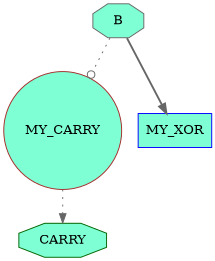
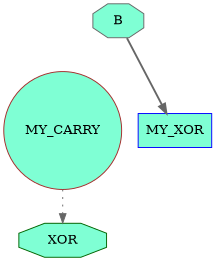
  digraph {
    node [fillcolor=aquamarine shape=octagon style=filled]
    edge [arrowhead=normal color=gray40 style=dotted]
    n1 [LABEL=AND2 color=brown label=MY_CARRY shape=circle]
-   CARRY [LABEL=OUTPUT color=darkgreen]
+   CARRY [LABEL=OUTPUT color=darkgreen label=XOR]
    MY_XOR [LABEL=XOR2 color=blue shape=box]
    B [LABEL=INPUT color=gray40]
    n1 -> CARRY
-   B -> n1 [arrowhead=odot]
    B -> MY_XOR [style=bold]
  }
